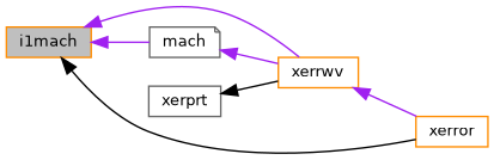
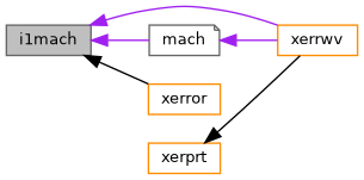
  digraph {
    rankdir=LR
    node [color=darkorange fillcolor=white fontname=Helvetica fontsize=10 shape=box style=filled]
    edge [color=purple dir=back fontname=Helvetica fontsize=10 labelfontname=Helvetica labelfontsize=10 style=solid]
-   n1 [fillcolor=grey75 fontcolor=black height=0.2 label=i1mach width=0.4]
+   n1 [color=gray40 fillcolor=grey75 fontcolor=black height=0.2 label=i1mach width=0.4]
    n2 [height=0.2 label=xerrwv width=0.4]
    n3 [color=gray40 height=0.2 label=mach shape=note width=0.4]
    n4 [height=0.2 label=xerror width=0.4]
-   n5 [color=gray40 height=0.2 label=xerprt width=0.4]
+   n5 [height=0.2 label=xerprt width=0.4]
    n1 -> n2
    n1 -> n3
    n1 -> n4 [color=black]
-   n2 -> n4
    n3 -> n2
    n5 -> n2 [color=black]
  }
